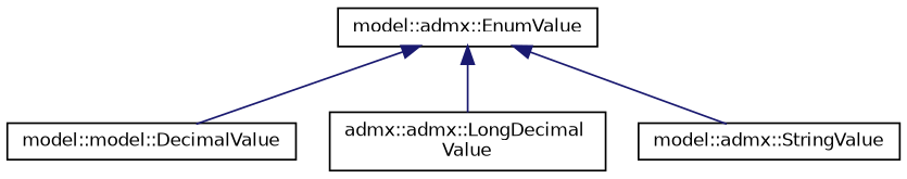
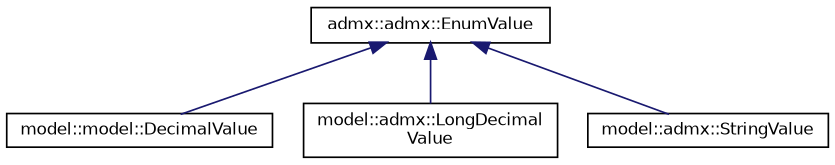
  digraph {
    rankdir=TB
    node [color=black fillcolor=white fontname=Helvetica fontsize=10 shape=record style=filled]
    edge [color=midnightblue dir=back fontname=Helvetica fontsize=10 labelfontname=Helvetica labelfontsize=10 style=solid]
-   n1 [height=0.2 label="model::admx::EnumValue" width=0.4]
+   n1 [height=0.2 label="admx::admx::EnumValue" width=0.4]
    n2 [height=0.2 label="model::model::DecimalValue" width=0.4]
-   n3 [height=0.2 label="admx::admx::LongDecimal\lValue" width=0.4]
+   n3 [height=0.2 label="model::admx::LongDecimal\lValue" width=0.4]
    n4 [height=0.2 label="model::admx::StringValue" width=0.4]
    n1 -> n2
    n1 -> n3
    n1 -> n4
  }
